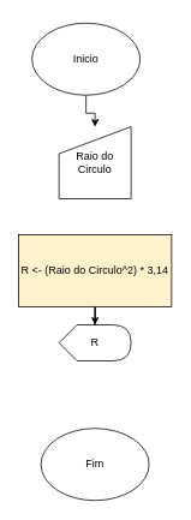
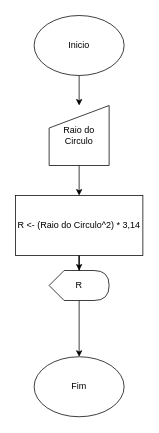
  <mxCell id="0" />
  <mxCell id="1" parent="0" />
  <mxCell id="2" value="" style="edgeStyle=orthogonalEdgeStyle;rounded=0;orthogonalLoop=1;jettySize=auto;html=1;" edge="1" parent="1" source="3" target="5"><mxGeometry relative="1" as="geometry" /></mxCell>
- <mxCell id="3" value="Inicio" style="ellipse;whiteSpace=wrap;html=1;" vertex="1" parent="1"><mxGeometry x="35" y="25" width="120" height="80" as="geometry" /></mxCell>
+ <mxCell id="3" value="Inicio" style="ellipse;whiteSpace=wrap;html=1;" vertex="1" parent="1"><mxGeometry x="45" y="20" width="120" height="80" as="geometry" /></mxCell>
+ <mxCell id="4" value="" style="edgeStyle=orthogonalEdgeStyle;rounded=0;orthogonalLoop=1;jettySize=auto;html=1;" edge="1" parent="1" source="5" target="10"><mxGeometry relative="1" as="geometry" /></mxCell>
  <mxCell id="5" value="Raio do Circulo" style="shape=manualInput;whiteSpace=wrap;html=1;" vertex="1" parent="1"><mxGeometry x="65" y="140" width="80" height="80" as="geometry" /></mxCell>
+ <mxCell id="6" value="" style="edgeStyle=orthogonalEdgeStyle;rounded=0;orthogonalLoop=1;jettySize=auto;html=1;" edge="1" parent="1" source="7" target="11"><mxGeometry relative="1" as="geometry" /></mxCell>
  <mxCell id="7" value="R" style="shape=display;whiteSpace=wrap;html=1;" vertex="1" parent="1"><mxGeometry x="65" y="360" width="80" height="40" as="geometry" /></mxCell>
  <mxCell id="8" style="edgeStyle=orthogonalEdgeStyle;rounded=0;orthogonalLoop=1;jettySize=auto;html=1;exitX=0.5;exitY=1;exitDx=0;exitDy=0;" edge="1" parent="1" source="10"><mxGeometry relative="1" as="geometry"><mxPoint x="105" y="330" as="targetPoint" /></mxGeometry></mxCell>
  <mxCell id="9" value="" style="edgeStyle=orthogonalEdgeStyle;rounded=0;orthogonalLoop=1;jettySize=auto;html=1;" edge="1" parent="1" source="10" target="7"><mxGeometry relative="1" as="geometry" /></mxCell>
- <mxCell id="10" value="R &amp;lt;- (Raio do Circulo^2) * 3,14" style="rounded=0;whiteSpace=wrap;html=1;fillColor=#fff2cc;" vertex="1" parent="1"><mxGeometry x="20" y="260" width="170" height="80" as="geometry" /></mxCell>
+ <mxCell id="10" value="R &amp;lt;- (Raio do Circulo^2) * 3,14" style="rounded=0;whiteSpace=wrap;html=1;" vertex="1" parent="1"><mxGeometry x="20" y="260" width="170" height="80" as="geometry" /></mxCell>
  <mxCell id="11" value="Fim" style="ellipse;whiteSpace=wrap;html=1;" vertex="1" parent="1"><mxGeometry x="45" y="475" width="120" height="80" as="geometry" /></mxCell>
